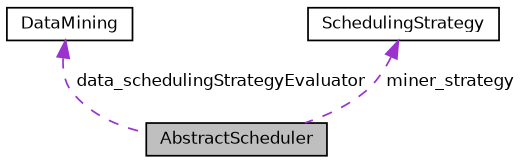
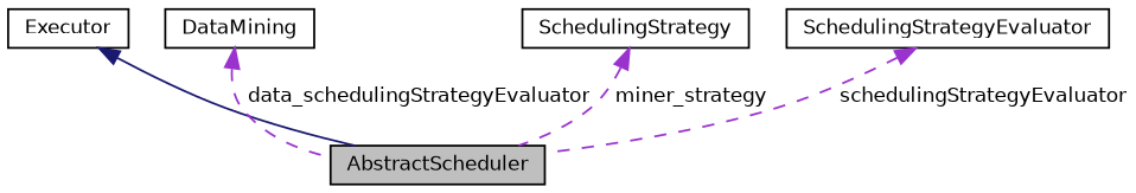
  digraph {
    node [color=black fillcolor=white fontname=Helvetica fontsize=10 shape=record style=filled]
    edge [color=darkorchid3 dir=back fontname=Helvetica fontsize=10 labelfontname=Helvetica labelfontsize=10 style=dashed]
    n1 [fillcolor=grey75 fontcolor=black height=0.2 label=AbstractScheduler width=0.4]
+   n2 [height=0.2 label=Executor width=0.4]
    n3 [height=0.2 label=DataMining width=0.4]
    n4 [height=0.2 label=SchedulingStrategy width=0.4]
+   n5 [height=0.2 label=SchedulingStrategyEvaluator width=0.4]
+   n2 -> n1 [color=midnightblue style=solid]
    n3 -> n1 [label=" data_schedulingStrategyEvaluator"]
    n4 -> n1 [label=" miner_strategy"]
+   n5 -> n1 [label=" schedulingStrategyEvaluator"]
  }
